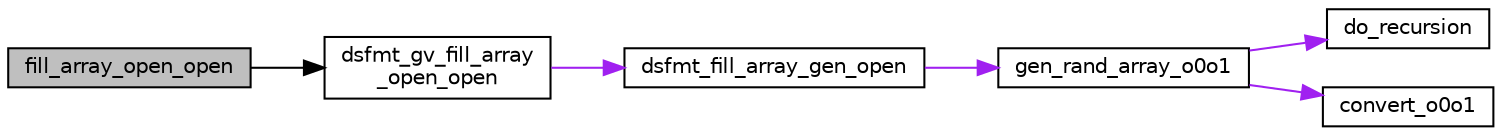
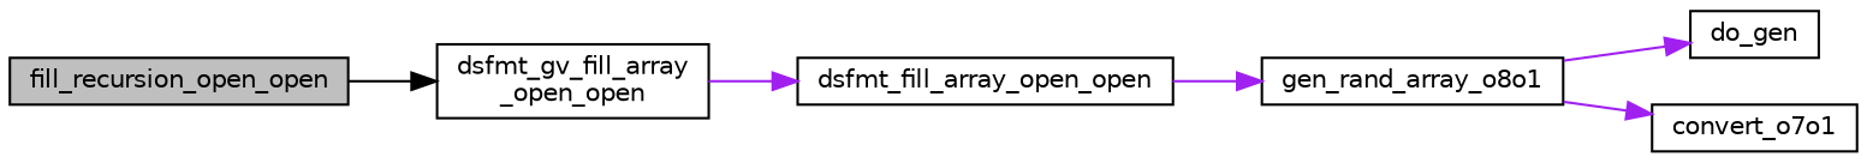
  digraph {
    rankdir=LR
    node [color=black fillcolor=white fontname=Helvetica fontsize=10 shape=record style=filled]
    edge [color=purple fontname=Helvetica fontsize=10 labelfontname=Helvetica labelfontsize=10 style=solid]
-   n1 [fillcolor=grey75 fontcolor=black height=0.2 label=fill_array_open_open width=0.4]
+   n1 [fillcolor=grey75 fontcolor=black height=0.2 label=fill_recursion_open_open width=0.4]
    n2 [height=0.2 label="dsfmt_gv_fill_array\l_open_open" width=0.4]
-   n3 [height=0.2 label=dsfmt_fill_array_gen_open width=0.4]
-   n4 [height=0.2 label=gen_rand_array_o0o1 width=0.4]
-   n5 [height=0.2 label=do_recursion width=0.4]
-   n6 [height=0.2 label=convert_o0o1 width=0.4]
+   n3 [height=0.2 label=dsfmt_fill_array_open_open width=0.4]
+   n4 [height=0.2 label=gen_rand_array_o8o1 width=0.4]
+   n5 [height=0.2 label=do_gen width=0.4]
+   n6 [height=0.2 label=convert_o7o1 width=0.4]
    n1 -> n2 [color=black]
    n2 -> n3
    n3 -> n4
    n4 -> n5
    n4 -> n6
  }
